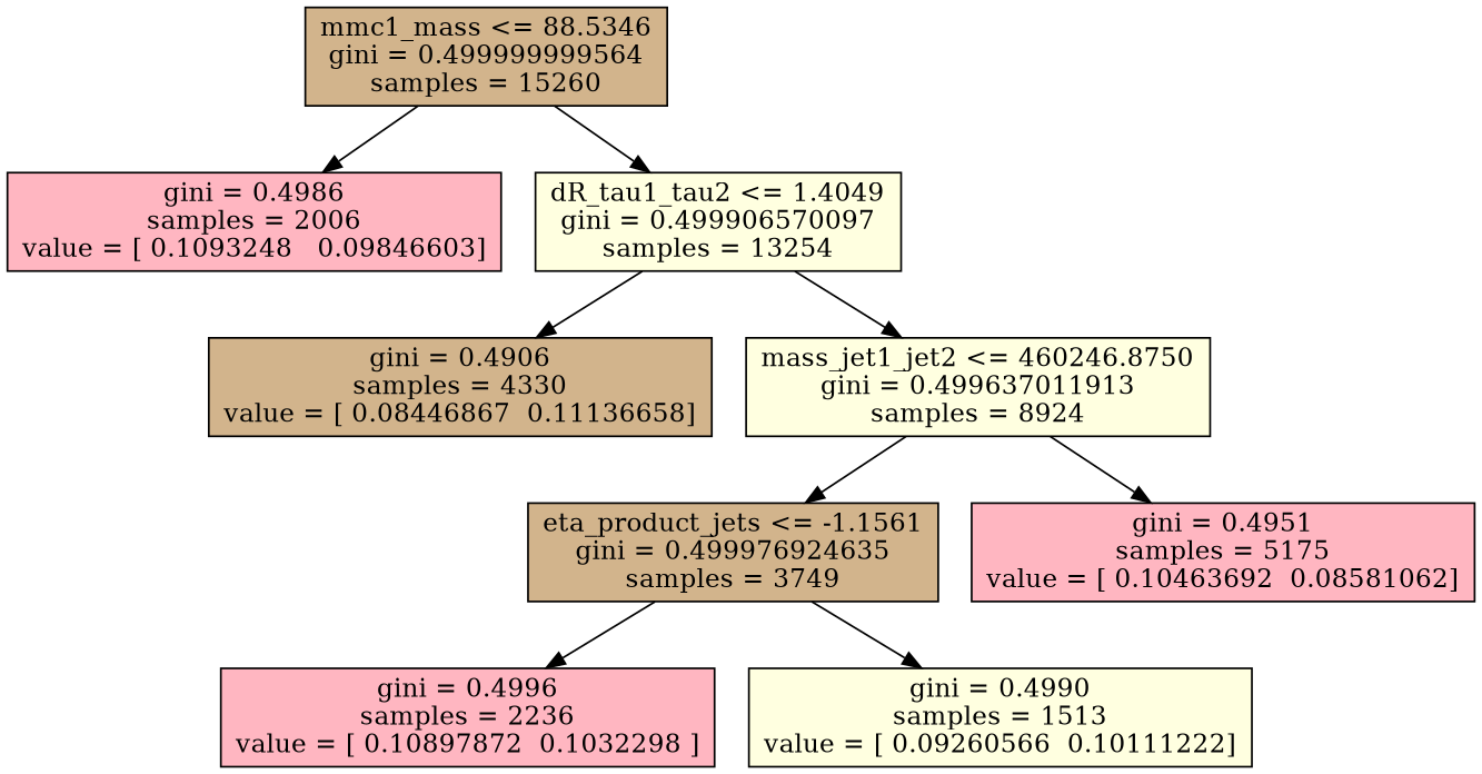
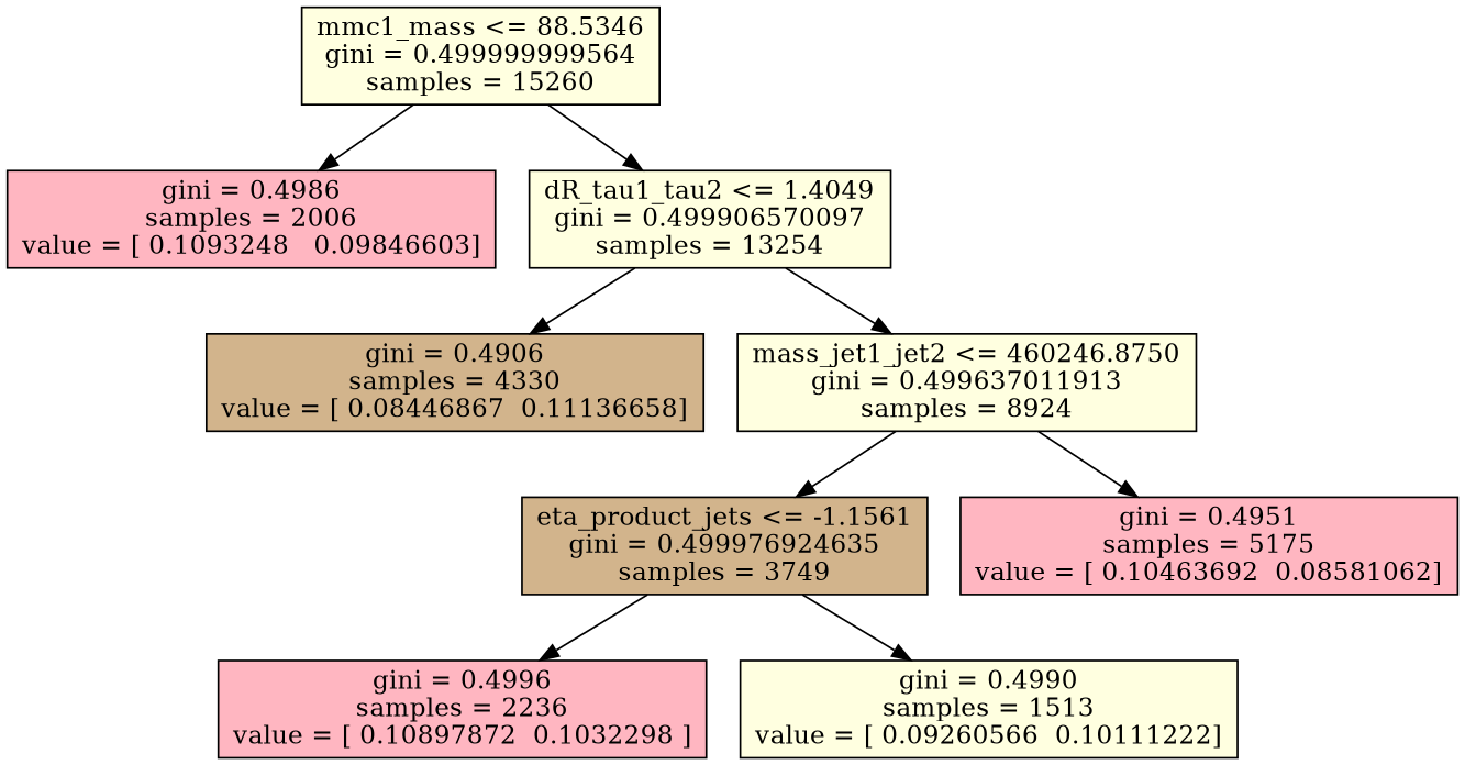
  digraph {
    node [shape=box style=filled fillcolor=lightyellow]
-   n1 [label="mmc1_mass <= 88.5346\ngini = 0.499999999564\nsamples = 15260" fillcolor=tan]
+   n1 [label="mmc1_mass <= 88.5346\ngini = 0.499999999564\nsamples = 15260"]
    n2 [label="gini = 0.4986\nsamples = 2006\nvalue = [ 0.1093248   0.09846603]" fillcolor=lightpink]
    n3 [label="dR_tau1_tau2 <= 1.4049\ngini = 0.499906570097\nsamples = 13254"]
    n4 [label="gini = 0.4906\nsamples = 4330\nvalue = [ 0.08446867  0.11136658]" fillcolor=tan]
    n5 [label="mass_jet1_jet2 <= 460246.8750\ngini = 0.499637011913\nsamples = 8924"]
    n6 [label="eta_product_jets <= -1.1561\ngini = 0.499976924635\nsamples = 3749" fillcolor=tan]
    n7 [label="gini = 0.4951\nsamples = 5175\nvalue = [ 0.10463692  0.08581062]" fillcolor=lightpink]
    n8 [label="gini = 0.4996\nsamples = 2236\nvalue = [ 0.10897872  0.1032298 ]" fillcolor=lightpink]
    n9 [label="gini = 0.4990\nsamples = 1513\nvalue = [ 0.09260566  0.10111222]"]
    n1 -> n2
    n1 -> n3
    n3 -> n4
    n3 -> n5
    n5 -> n6
    n5 -> n7
    n6 -> n8
    n6 -> n9
  }
